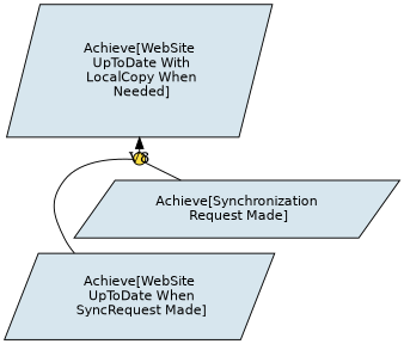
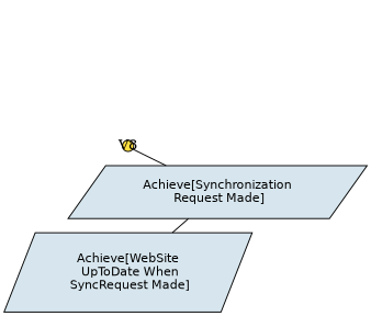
  digraph {
    rankdir=BT
    ranksep=0.2
    node [fillcolor="#D7E6EE" fontname=Helvetica fontsize=12.0 margin=0 shape=polygon skew=0.3 style=filled]
    edge [arrowhead=none]
-   n1 [label="Achieve[WebSite\n UpToDate With\n LocalCopy When\n Needed]" margin="-"]
    n2 [fillcolor="#FFDE3F" fixedsize=true height=0.15 label=V8 shape=circle width=0.15 fontname="" fontsize="" margin="" skew=""]
    n3 [label="Achieve[Synchronization\n Request Made]"]
    n4 [label="Achieve[WebSite\n UpToDate When\n SyncRequest Made]"]
-   n2 -> n1 [arrowhead=""]
    n3 -> n2
-   n4 -> n2
+   n4 -> n3
  }
